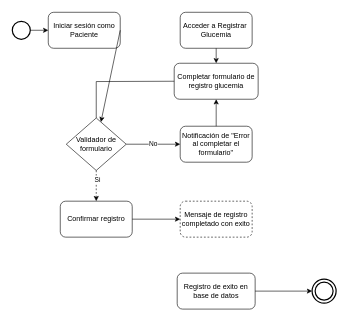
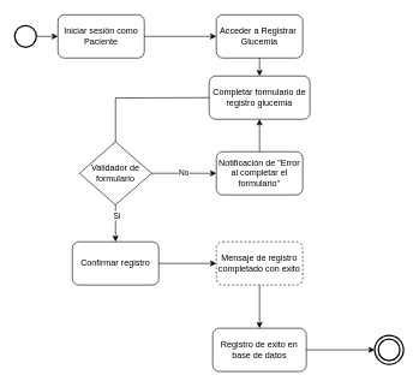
  <mxCell id="0" />
  <mxCell id="1" parent="0" />
  <mxCell id="2" value="" style="strokeWidth=2;html=1;shape=mxgraph.flowchart.start_2;whiteSpace=wrap;" vertex="1" parent="1"><mxGeometry x="20" y="35" width="30" height="30" as="geometry" /></mxCell>
  <mxCell id="3" value="" style="ellipse;shape=doubleEllipse;whiteSpace=wrap;html=1;aspect=fixed;perimeterSpacing=0;strokeWidth=2;" vertex="1" parent="1"><mxGeometry x="520" y="465" width="40" height="40" as="geometry" /></mxCell>
  <mxCell id="4" value="Iniciar sesión como Paciente" style="rounded=1;whiteSpace=wrap;html=1;" vertex="1" parent="1"><mxGeometry x="80" y="20" width="120" height="60" as="geometry" /></mxCell>
  <mxCell id="5" value="" style="endArrow=classic;html=1;rounded=0;exitX=1;exitY=0.5;exitDx=0;exitDy=0;exitPerimeter=0;entryX=0;entryY=0.5;entryDx=0;entryDy=0;" edge="1" parent="1" source="2" target="4"><mxGeometry width="50" height="50" relative="1" as="geometry"><mxPoint x="170" y="340" as="sourcePoint" /><mxPoint x="220" y="290" as="targetPoint" /></mxGeometry></mxCell>
  <mxCell id="6" value="Completar formulario de registro glucemia" style="rounded=1;whiteSpace=wrap;html=1;" vertex="1" parent="1"><mxGeometry x="290" y="105" width="140" height="60" as="geometry" /></mxCell>
- <mxCell id="7" value="" style="endArrow=classic;html=1;rounded=0;exitX=1;exitY=0.5;exitDx=0;exitDy=0;" edge="1" parent="1" source="4" target="8"><mxGeometry width="50" height="50" relative="1" as="geometry"><mxPoint x="70" y="75" as="sourcePoint" /><mxPoint x="120" y="75" as="targetPoint" /></mxGeometry></mxCell>
+ <mxCell id="7" value="" style="endArrow=classic;html=1;rounded=0;exitX=1;exitY=0.5;exitDx=0;exitDy=0;entryX=0;entryY=0.5;entryDx=0;entryDy=0;" edge="1" parent="1" source="4" target="21"><mxGeometry width="50" height="50" relative="1" as="geometry"><mxPoint x="70" y="75" as="sourcePoint" /><mxPoint x="120" y="75" as="targetPoint" /></mxGeometry></mxCell>
  <mxCell id="8" value="Validador de formulario" style="rhombus;whiteSpace=wrap;html=1;" vertex="1" parent="1"><mxGeometry x="110" y="196.25" width="100" height="87.5" as="geometry" /></mxCell>
  <mxCell id="9" value="" style="endArrow=none;html=1;rounded=0;exitX=0;exitY=0.5;exitDx=0;exitDy=0;entryX=0.5;entryY=0;entryDx=0;entryDy=0;" edge="1" parent="1" source="6" target="8"><mxGeometry width="50" height="50" relative="1" as="geometry"><mxPoint x="240" y="75" as="sourcePoint" /><mxPoint x="280" y="75" as="targetPoint" /><Array as="points"><mxPoint x="160" y="135.5" /></Array></mxGeometry></mxCell>
  <mxCell id="10" value="Notificación de &quot;Error al completar el formulario&quot;" style="rounded=1;whiteSpace=wrap;html=1;" vertex="1" parent="1"><mxGeometry x="300" y="210" width="120" height="60" as="geometry" /></mxCell>
  <mxCell id="11" value="No" style="endArrow=classic;html=1;rounded=0;exitX=1;exitY=0.5;exitDx=0;exitDy=0;entryX=0;entryY=0.5;entryDx=0;entryDy=0;" edge="1" parent="1" source="8" target="10"><mxGeometry width="50" height="50" relative="1" as="geometry"><mxPoint x="340" y="105" as="sourcePoint" /><mxPoint x="340" y="135" as="targetPoint" /><Array as="points" /></mxGeometry></mxCell>
  <mxCell id="12" value="" style="endArrow=classic;html=1;rounded=0;exitX=0.5;exitY=0;exitDx=0;exitDy=0;entryX=0.5;entryY=1;entryDx=0;entryDy=0;" edge="1" parent="1" source="10" target="6"><mxGeometry width="50" height="50" relative="1" as="geometry"><mxPoint x="520" y="65" as="sourcePoint" /><mxPoint x="470" y="177.5" as="targetPoint" /><Array as="points" /></mxGeometry></mxCell>
- <mxCell id="13" value="" style="endArrow=classic;html=1;rounded=0;exitX=0.5;exitY=1;exitDx=0;exitDy=0;entryX=0.5;entryY=0;entryDx=0;entryDy=0;dashed=1;" edge="1" parent="1" source="8" target="15"><mxGeometry width="50" height="50" relative="1" as="geometry"><mxPoint x="340" y="105" as="sourcePoint" /><mxPoint x="330" y="235" as="targetPoint" /><Array as="points" /></mxGeometry></mxCell>
+ <mxCell id="13" value="" style="endArrow=classic;html=1;rounded=0;exitX=0.5;exitY=1;exitDx=0;exitDy=0;entryX=0.5;entryY=0;entryDx=0;entryDy=0;" edge="1" parent="1" source="8" target="15"><mxGeometry width="50" height="50" relative="1" as="geometry"><mxPoint x="340" y="105" as="sourcePoint" /><mxPoint x="330" y="235" as="targetPoint" /><Array as="points" /></mxGeometry></mxCell>
  <mxCell id="14" value="Si" style="edgeLabel;html=1;align=center;verticalAlign=middle;resizable=0;points=[];" connectable="0" vertex="1" parent="13"><mxGeometry x="-0.427" y="1" relative="1" as="geometry"><mxPoint as="offset" /></mxGeometry></mxCell>
  <mxCell id="15" value="Confirmar registro" style="rounded=1;whiteSpace=wrap;html=1;" vertex="1" parent="1"><mxGeometry x="100" y="335" width="120" height="60" as="geometry" /></mxCell>
  <mxCell id="16" value="Mensaje de registro completado con exito" style="rounded=1;whiteSpace=wrap;html=1;dashed=1;" vertex="1" parent="1"><mxGeometry x="300" y="335" width="120" height="60" as="geometry" /></mxCell>
  <mxCell id="17" value="" style="endArrow=classic;html=1;rounded=0;exitX=1;exitY=0.5;exitDx=0;exitDy=0;entryX=0;entryY=0.5;entryDx=0;entryDy=0;" edge="1" parent="1" source="15" target="16"><mxGeometry width="50" height="50" relative="1" as="geometry"><mxPoint x="340" y="105" as="sourcePoint" /><mxPoint x="340" y="135" as="targetPoint" /><Array as="points" /></mxGeometry></mxCell>
  <mxCell id="18" value="Registro de exito en base de datos" style="rounded=1;whiteSpace=wrap;html=1;" vertex="1" parent="1"><mxGeometry x="295" y="455" width="130" height="60" as="geometry" /></mxCell>
+ <mxCell id="19" value="" style="endArrow=classic;html=1;rounded=0;exitX=0.5;exitY=1;exitDx=0;exitDy=0;" edge="1" parent="1" source="16" target="18"><mxGeometry width="50" height="50" relative="1" as="geometry"><mxPoint x="510" y="405" as="sourcePoint" /><mxPoint x="510" y="435" as="targetPoint" /><Array as="points" /></mxGeometry></mxCell>
  <mxCell id="20" value="" style="endArrow=classic;html=1;rounded=0;exitX=1;exitY=0.5;exitDx=0;exitDy=0;" edge="1" parent="1" source="18" target="3"><mxGeometry width="50" height="50" relative="1" as="geometry"><mxPoint x="510" y="495" as="sourcePoint" /><mxPoint x="510" y="525" as="targetPoint" /><Array as="points" /></mxGeometry></mxCell>
  <mxCell id="21" value="Acceder a Registrar&amp;nbsp; Glucemia" style="rounded=1;whiteSpace=wrap;html=1;" vertex="1" parent="1"><mxGeometry x="300" y="20" width="120" height="60" as="geometry" /></mxCell>
  <mxCell id="22" value="" style="endArrow=classic;html=1;rounded=0;entryX=0.5;entryY=0;entryDx=0;entryDy=0;exitX=0.5;exitY=1;exitDx=0;exitDy=0;" edge="1" parent="1" source="21" target="6"><mxGeometry width="50" height="50" relative="1" as="geometry"><mxPoint x="250" y="85" as="sourcePoint" /><mxPoint x="150" y="190" as="targetPoint" /></mxGeometry></mxCell>
